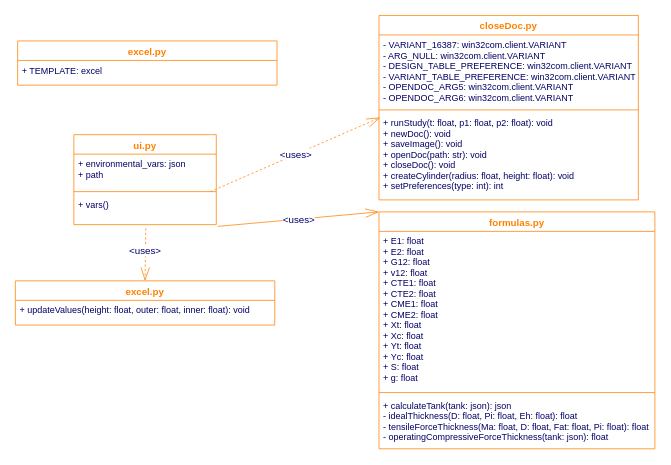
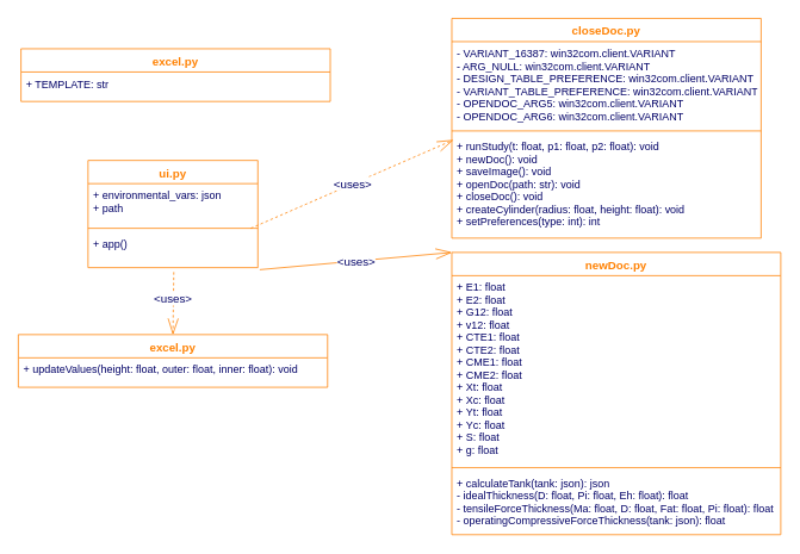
  <mxCell id="0" />
  <mxCell id="1" parent="0" />
  <mxCell id="2" value="1..1" style="text;html=1;resizable=0;points=[];autosize=1;align=left;verticalAlign=top;spacingTop=-4;fontSize=13;fontColor=#000066;" parent="1" vertex="1"><mxGeometry x="100" y="219" width="40" height="20" as="geometry" /></mxCell>
  <mxCell id="3" value="ui.py" style="swimlane;fontStyle=1;align=center;verticalAlign=top;childLayout=stackLayout;horizontal=1;startSize=26;horizontalStack=0;resizeParent=1;resizeParentMax=0;resizeLast=0;collapsible=1;marginBottom=0;swimlaneFillColor=#ffffff;strokeColor=#FF8000;strokeWidth=1;fillColor=none;fontSize=13;fontColor=#FF8000;" parent="1" vertex="1"><mxGeometry x="98" y="179" width="190" height="120" as="geometry" /></mxCell>
  <mxCell id="4" value="+ environmental_vars: json&#10;+ path" style="text;strokeColor=none;fillColor=none;align=left;verticalAlign=top;spacingLeft=4;spacingRight=4;overflow=hidden;rotatable=0;points=[[0,0.5],[1,0.5]];portConstraint=eastwest;fontColor=#000066;" parent="3" vertex="1"><mxGeometry y="26" width="190" height="46" as="geometry" /></mxCell>
  <mxCell id="5" value="" style="line;strokeWidth=1;fillColor=none;align=left;verticalAlign=middle;spacingTop=-1;spacingLeft=3;spacingRight=3;rotatable=0;labelPosition=right;points=[];portConstraint=eastwest;fontColor=#000066;strokeColor=#FF8000;" parent="3" vertex="1"><mxGeometry y="72" width="190" height="8" as="geometry" /></mxCell>
- <mxCell id="6" value="+ vars()" style="text;strokeColor=none;fillColor=none;align=left;verticalAlign=top;spacingLeft=4;spacingRight=4;overflow=hidden;rotatable=0;points=[[0,0.5],[1,0.5]];portConstraint=eastwest;fontColor=#000066;" parent="3" vertex="1"><mxGeometry y="80" width="190" height="40" as="geometry" /></mxCell>
+ <mxCell id="6" value="+ app()" style="text;strokeColor=none;fillColor=none;align=left;verticalAlign=top;spacingLeft=4;spacingRight=4;overflow=hidden;rotatable=0;points=[[0,0.5],[1,0.5]];portConstraint=eastwest;fontColor=#000066;" parent="3" vertex="1"><mxGeometry y="80" width="190" height="40" as="geometry" /></mxCell>
  <mxCell id="7" value="closeDoc.py" style="swimlane;fontStyle=1;align=center;verticalAlign=top;childLayout=stackLayout;horizontal=1;startSize=26;horizontalStack=0;resizeParent=1;resizeParentMax=0;resizeLast=0;collapsible=1;marginBottom=0;swimlaneFillColor=#ffffff;strokeColor=#FF8000;strokeWidth=1;fillColor=none;fontSize=13;fontColor=#FF8000;" parent="1" vertex="1"><mxGeometry x="505" y="20" width="346" height="246" as="geometry" /></mxCell>
  <mxCell id="8" value="- VARIANT_16387: win32com.client.VARIANT&#10;- ARG_NULL: win32com.client.VARIANT&#10;- DESIGN_TABLE_PREFERENCE: win32com.client.VARIANT&#10;- VARIANT_TABLE_PREFERENCE: win32com.client.VARIANT&#10;- OPENDOC_ARG5: win32com.client.VARIANT&#10;- OPENDOC_ARG6: win32com.client.VARIANT" style="text;strokeColor=none;fillColor=none;align=left;verticalAlign=top;spacingLeft=4;spacingRight=4;overflow=hidden;rotatable=0;points=[[0,0.5],[1,0.5]];portConstraint=eastwest;fontColor=#000066;" parent="7" vertex="1"><mxGeometry y="26" width="346" height="96" as="geometry" /></mxCell>
  <mxCell id="9" value="" style="line;strokeWidth=1;fillColor=none;align=left;verticalAlign=middle;spacingTop=-1;spacingLeft=3;spacingRight=3;rotatable=0;labelPosition=right;points=[];portConstraint=eastwest;fontColor=#000066;strokeColor=#FF8000;" parent="7" vertex="1"><mxGeometry y="122" width="346" height="8" as="geometry" /></mxCell>
  <mxCell id="10" value="+ runStudy(t: float, p1: float, p2: float): void&#10;+ newDoc(): void&#10;+ saveImage(): void&#10;+ openDoc(path: str): void&#10;+ closeDoc(): void&#10;+ createCylinder(radius: float, height: float): void&#10;+ setPreferences(type: int): int" style="text;strokeColor=none;fillColor=none;align=left;verticalAlign=top;spacingLeft=4;spacingRight=4;overflow=hidden;rotatable=0;points=[[0,0.5],[1,0.5]];portConstraint=eastwest;fontColor=#000066;" parent="7" vertex="1"><mxGeometry y="130" width="346" height="116" as="geometry" /></mxCell>
  <mxCell id="11" value="&amp;lt;uses&amp;gt;" style="endArrow=openThin;endFill=0;endSize=16;html=1;strokeColor=#FF8000;fontSize=13;fontColor=#000066;exitX=0.958;exitY=0.5;exitPerimeter=0;entryX=0.005;entryY=1.147;entryPerimeter=0;startArrow=none;startFill=0;dashed=1;" parent="1" source="5" target="8" edge="1"><mxGeometry width="160" relative="1" as="geometry"><mxPoint x="115" y="359" as="sourcePoint" /><mxPoint x="115" y="266" as="targetPoint" /></mxGeometry></mxCell>
  <mxCell id="12" value="excel.py" style="swimlane;fontStyle=1;align=center;verticalAlign=top;childLayout=stackLayout;horizontal=1;startSize=26;horizontalStack=0;resizeParent=1;resizeParentMax=0;resizeLast=0;collapsible=1;marginBottom=0;swimlaneFillColor=#ffffff;strokeColor=#FF8000;strokeWidth=1;fillColor=none;fontSize=13;fontColor=#FF8000;" parent="1" vertex="1"><mxGeometry x="20" y="374" width="346" height="59" as="geometry" /></mxCell>
  <mxCell id="13" value="+ updateValues(height: float, outer: float, inner: float): void" style="text;strokeColor=none;fillColor=none;align=left;verticalAlign=top;spacingLeft=4;spacingRight=4;overflow=hidden;rotatable=0;points=[[0,0.5],[1,0.5]];portConstraint=eastwest;fontColor=#000066;" parent="12" vertex="1"><mxGeometry y="26" width="346" height="33" as="geometry" /></mxCell>
  <mxCell id="14" value="&amp;lt;uses&amp;gt;" style="endArrow=openThin;endFill=0;endSize=16;html=1;strokeColor=#FF8000;fontSize=13;fontColor=#000066;exitX=0.505;exitY=1.125;exitPerimeter=0;entryX=0.5;entryY=0;startArrow=none;startFill=0;dashed=1;exitDx=0;exitDy=0;entryDx=0;entryDy=0;" parent="1" source="6" target="12" edge="1"><mxGeometry x="-0.143" y="-1" width="160" relative="1" as="geometry"><mxPoint x="212.02" y="238" as="sourcePoint" /><mxPoint x="516.73" y="166.112" as="targetPoint" /><mxPoint as="offset" /></mxGeometry></mxCell>
- <mxCell id="15" value="formulas.py" style="swimlane;fontStyle=1;align=center;verticalAlign=top;childLayout=stackLayout;horizontal=1;startSize=26;horizontalStack=0;resizeParent=1;resizeParentMax=0;resizeLast=0;collapsible=1;marginBottom=0;swimlaneFillColor=#ffffff;strokeColor=#FF8000;strokeWidth=1;fillColor=none;fontSize=13;fontColor=#FF8000;" parent="1" vertex="1"><mxGeometry x="505" y="282" width="368" height="316" as="geometry" /></mxCell>
+ <mxCell id="15" value="newDoc.py" style="swimlane;fontStyle=1;align=center;verticalAlign=top;childLayout=stackLayout;horizontal=1;startSize=26;horizontalStack=0;resizeParent=1;resizeParentMax=0;resizeLast=0;collapsible=1;marginBottom=0;swimlaneFillColor=#ffffff;strokeColor=#FF8000;strokeWidth=1;fillColor=none;fontSize=13;fontColor=#FF8000;" parent="1" vertex="1"><mxGeometry x="505" y="282" width="368" height="316" as="geometry" /></mxCell>
  <mxCell id="16" value="+ E1: float&#10;+ E2: float&#10;+ G12: float&#10;+ v12: float&#10;+ CTE1: float&#10;+ CTE2: float&#10;+ CME1: float&#10;+ CME2: float&#10;+ Xt: float&#10;+ Xc: float&#10;+ Yt: float&#10;+ Yc: float&#10;+ S: float&#10;+ g: float" style="text;strokeColor=none;fillColor=none;align=left;verticalAlign=top;spacingLeft=4;spacingRight=4;overflow=hidden;rotatable=0;points=[[0,0.5],[1,0.5]];portConstraint=eastwest;fontColor=#000066;" parent="15" vertex="1"><mxGeometry y="26" width="368" height="211" as="geometry" /></mxCell>
  <mxCell id="17" value="" style="line;strokeWidth=1;fillColor=none;align=left;verticalAlign=middle;spacingTop=-1;spacingLeft=3;spacingRight=3;rotatable=0;labelPosition=right;points=[];portConstraint=eastwest;fontColor=#000066;strokeColor=#FF8000;" parent="15" vertex="1"><mxGeometry y="237" width="368" height="8" as="geometry" /></mxCell>
  <mxCell id="18" value="+ calculateTank(tank: json): json&#10;- idealThickness(D: float, Pi: float, Eh: float): float&#10;- tensileForceThickness(Ma: float, D: float, Fat: float, Pi: float): float &#10;- operatingCompressiveForceThickness(tank: json): float" style="text;strokeColor=none;fillColor=none;align=left;verticalAlign=top;spacingLeft=4;spacingRight=4;overflow=hidden;rotatable=0;points=[[0,0.5],[1,0.5]];portConstraint=eastwest;fontColor=#000066;" parent="15" vertex="1"><mxGeometry y="245" width="368" height="71" as="geometry" /></mxCell>
  <mxCell id="19" value="&amp;lt;uses&amp;gt;" style="endArrow=openThin;endFill=0;endSize=16;html=1;strokeColor=#FF8000;fontSize=13;fontColor=#000066;exitX=1.011;exitY=1.058;exitPerimeter=0;entryX=0;entryY=0;startArrow=none;startFill=0;dashed=0;exitDx=0;exitDy=0;entryDx=0;entryDy=0;" parent="1" source="6" target="15" edge="1"><mxGeometry width="160" relative="1" as="geometry"><mxPoint x="290.02" y="169" as="sourcePoint" /><mxPoint x="516.73" y="166.112" as="targetPoint" /></mxGeometry></mxCell>
  <mxCell id="20" value="excel.py" style="swimlane;fontStyle=1;align=center;verticalAlign=top;childLayout=stackLayout;horizontal=1;startSize=26;horizontalStack=0;resizeParent=1;resizeParentMax=0;resizeLast=0;collapsible=1;marginBottom=0;swimlaneFillColor=#ffffff;strokeColor=#FF8000;strokeWidth=1;fillColor=none;fontSize=13;fontColor=#FF8000;" parent="1" vertex="1"><mxGeometry x="23" y="54" width="346" height="59" as="geometry" /></mxCell>
- <mxCell id="21" value="+ TEMPLATE: excel" style="text;strokeColor=none;fillColor=none;align=left;verticalAlign=top;spacingLeft=4;spacingRight=4;overflow=hidden;rotatable=0;points=[[0,0.5],[1,0.5]];portConstraint=eastwest;fontColor=#000066;" parent="20" vertex="1"><mxGeometry y="26" width="346" height="33" as="geometry" /></mxCell>
+ <mxCell id="21" value="+ TEMPLATE: str" style="text;strokeColor=none;fillColor=none;align=left;verticalAlign=top;spacingLeft=4;spacingRight=4;overflow=hidden;rotatable=0;points=[[0,0.5],[1,0.5]];portConstraint=eastwest;fontColor=#000066;" parent="20" vertex="1"><mxGeometry y="26" width="346" height="33" as="geometry" /></mxCell>
